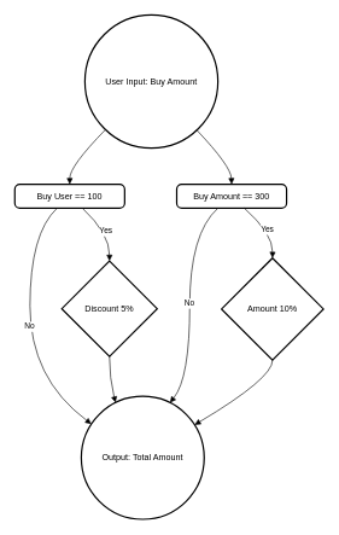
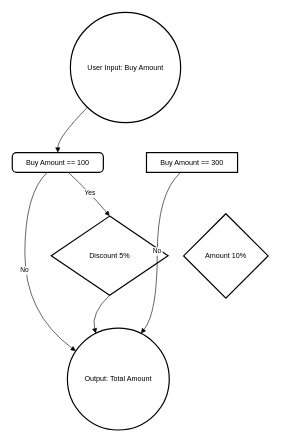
  <mxCell id="0" />
  <mxCell id="1" parent="0" />
  <mxCell id="2" value="User Input: Buy Amount" style="ellipse;aspect=fixed;strokeWidth=2;whiteSpace=wrap;" vertex="1" parent="1"><mxGeometry x="117" y="20" width="184" height="184" as="geometry" /></mxCell>
- <mxCell id="3" value="Buy User == 100" style="rounded=1;absoluteArcSize=1;arcSize=14;whiteSpace=wrap;strokeWidth=2;" vertex="1" parent="1"><mxGeometry y="254" width="152" height="33" as="geometry" x="20" /></mxCell>
- <mxCell id="4" value="Buy Amount == 300" style="rounded=1;absoluteArcSize=1;arcSize=14;whiteSpace=wrap;strokeWidth=2;" vertex="1" parent="1"><mxGeometry x="244" y="254" width="152" height="33" as="geometry" /></mxCell>
- <mxCell id="5" value="Discount 5%" style="rhombus;strokeWidth=2;whiteSpace=wrap;" vertex="1" parent="1"><mxGeometry x="85" y="360" width="132" height="132" as="geometry" /></mxCell>
+ <mxCell id="3" value="Buy Amount == 100" style="rounded=1;absoluteArcSize=1;arcSize=14;whiteSpace=wrap;strokeWidth=2;" vertex="1" parent="1"><mxGeometry y="254" width="152" height="33" as="geometry" x="20" /></mxCell>
+ <mxCell id="4" value="Buy Amount == 300" style="absoluteArcSize=1;arcSize=14;whiteSpace=wrap;strokeWidth=2;rounded=0;" vertex="1" parent="1"><mxGeometry x="244" y="254" width="152" height="33" as="geometry" /></mxCell>
+ <mxCell id="5" value="Discount 5%" style="rhombus;strokeWidth=2;whiteSpace=wrap;" vertex="1" parent="1"><mxGeometry x="85" y="360" width="195" height="132" as="geometry" /></mxCell>
  <mxCell id="6" value="Amount 10%" style="rhombus;strokeWidth=2;whiteSpace=wrap;" vertex="1" parent="1"><mxGeometry x="306" y="356" width="141" height="141" as="geometry" /></mxCell>
  <mxCell id="7" value="Output: Total Amount" style="ellipse;aspect=fixed;strokeWidth=2;whiteSpace=wrap;" vertex="1" parent="1"><mxGeometry x="112" y="547" width="170" height="170" as="geometry" /></mxCell>
  <mxCell id="8" value="" style="curved=1;startArrow=none;endArrow=block;exitX=0.02;exitY=1;entryX=0.5;entryY=0.01;" edge="1" parent="1" source="2" target="3"><mxGeometry relative="1" as="geometry"><Array as="points"><mxPoint x="96" y="229" /></Array></mxGeometry></mxCell>
- <mxCell id="9" value="" style="curved=1;startArrow=none;endArrow=block;exitX=0.97;exitY=1;entryX=0.5;entryY=0.01;" edge="1" parent="1" source="2" target="4"><mxGeometry relative="1" as="geometry"><Array as="points"><mxPoint x="319" y="229" /></Array></mxGeometry></mxCell>
  <mxCell id="10" value="No" style="curved=1;startArrow=none;endArrow=block;exitX=0.38;exitY=1.02;entryX=0;entryY=0.17;" edge="1" parent="1" source="3" target="7"><mxGeometry relative="1" as="geometry"><Array as="points"><mxPoint x="41" y="322" /><mxPoint x="41" y="522" /></Array></mxGeometry></mxCell>
  <mxCell id="11" value="Yes" style="curved=1;startArrow=none;endArrow=block;exitX=0.62;exitY=1.02;entryX=0.5;entryY=0;" edge="1" parent="1" source="3" target="5"><mxGeometry relative="1" as="geometry"><Array as="points"><mxPoint x="151" y="322" /></Array></mxGeometry></mxCell>
  <mxCell id="12" value="" style="curved=1;startArrow=none;endArrow=block;exitX=0.5;exitY=1.01;entryX=0.25;entryY=0;" edge="1" parent="1" source="5" target="7"><mxGeometry relative="1" as="geometry"><Array as="points"><mxPoint x="151" y="522" /></Array></mxGeometry></mxCell>
  <mxCell id="13" value="No" style="curved=1;startArrow=none;endArrow=block;exitX=0.37;exitY=1.02;entryX=0.75;entryY=0;" edge="1" parent="1" source="4" target="7"><mxGeometry relative="1" as="geometry"><Array as="points"><mxPoint x="262" y="322" /><mxPoint x="262" y="522" /></Array></mxGeometry></mxCell>
- <mxCell id="14" value="Yes" style="curved=1;startArrow=none;endArrow=block;exitX=0.62;exitY=1.02;entryX=0.5;entryY=0;" edge="1" parent="1" source="4" target="6"><mxGeometry relative="1" as="geometry"><Array as="points"><mxPoint x="377" y="322" /></Array></mxGeometry></mxCell>
- <mxCell id="15" value="" style="curved=1;startArrow=none;endArrow=block;exitX=0.5;exitY=1;entryX=1;entryY=0.18;" edge="1" parent="1" source="6" target="7"><mxGeometry relative="1" as="geometry"><Array as="points"><mxPoint x="377" y="522" /></Array></mxGeometry></mxCell>
